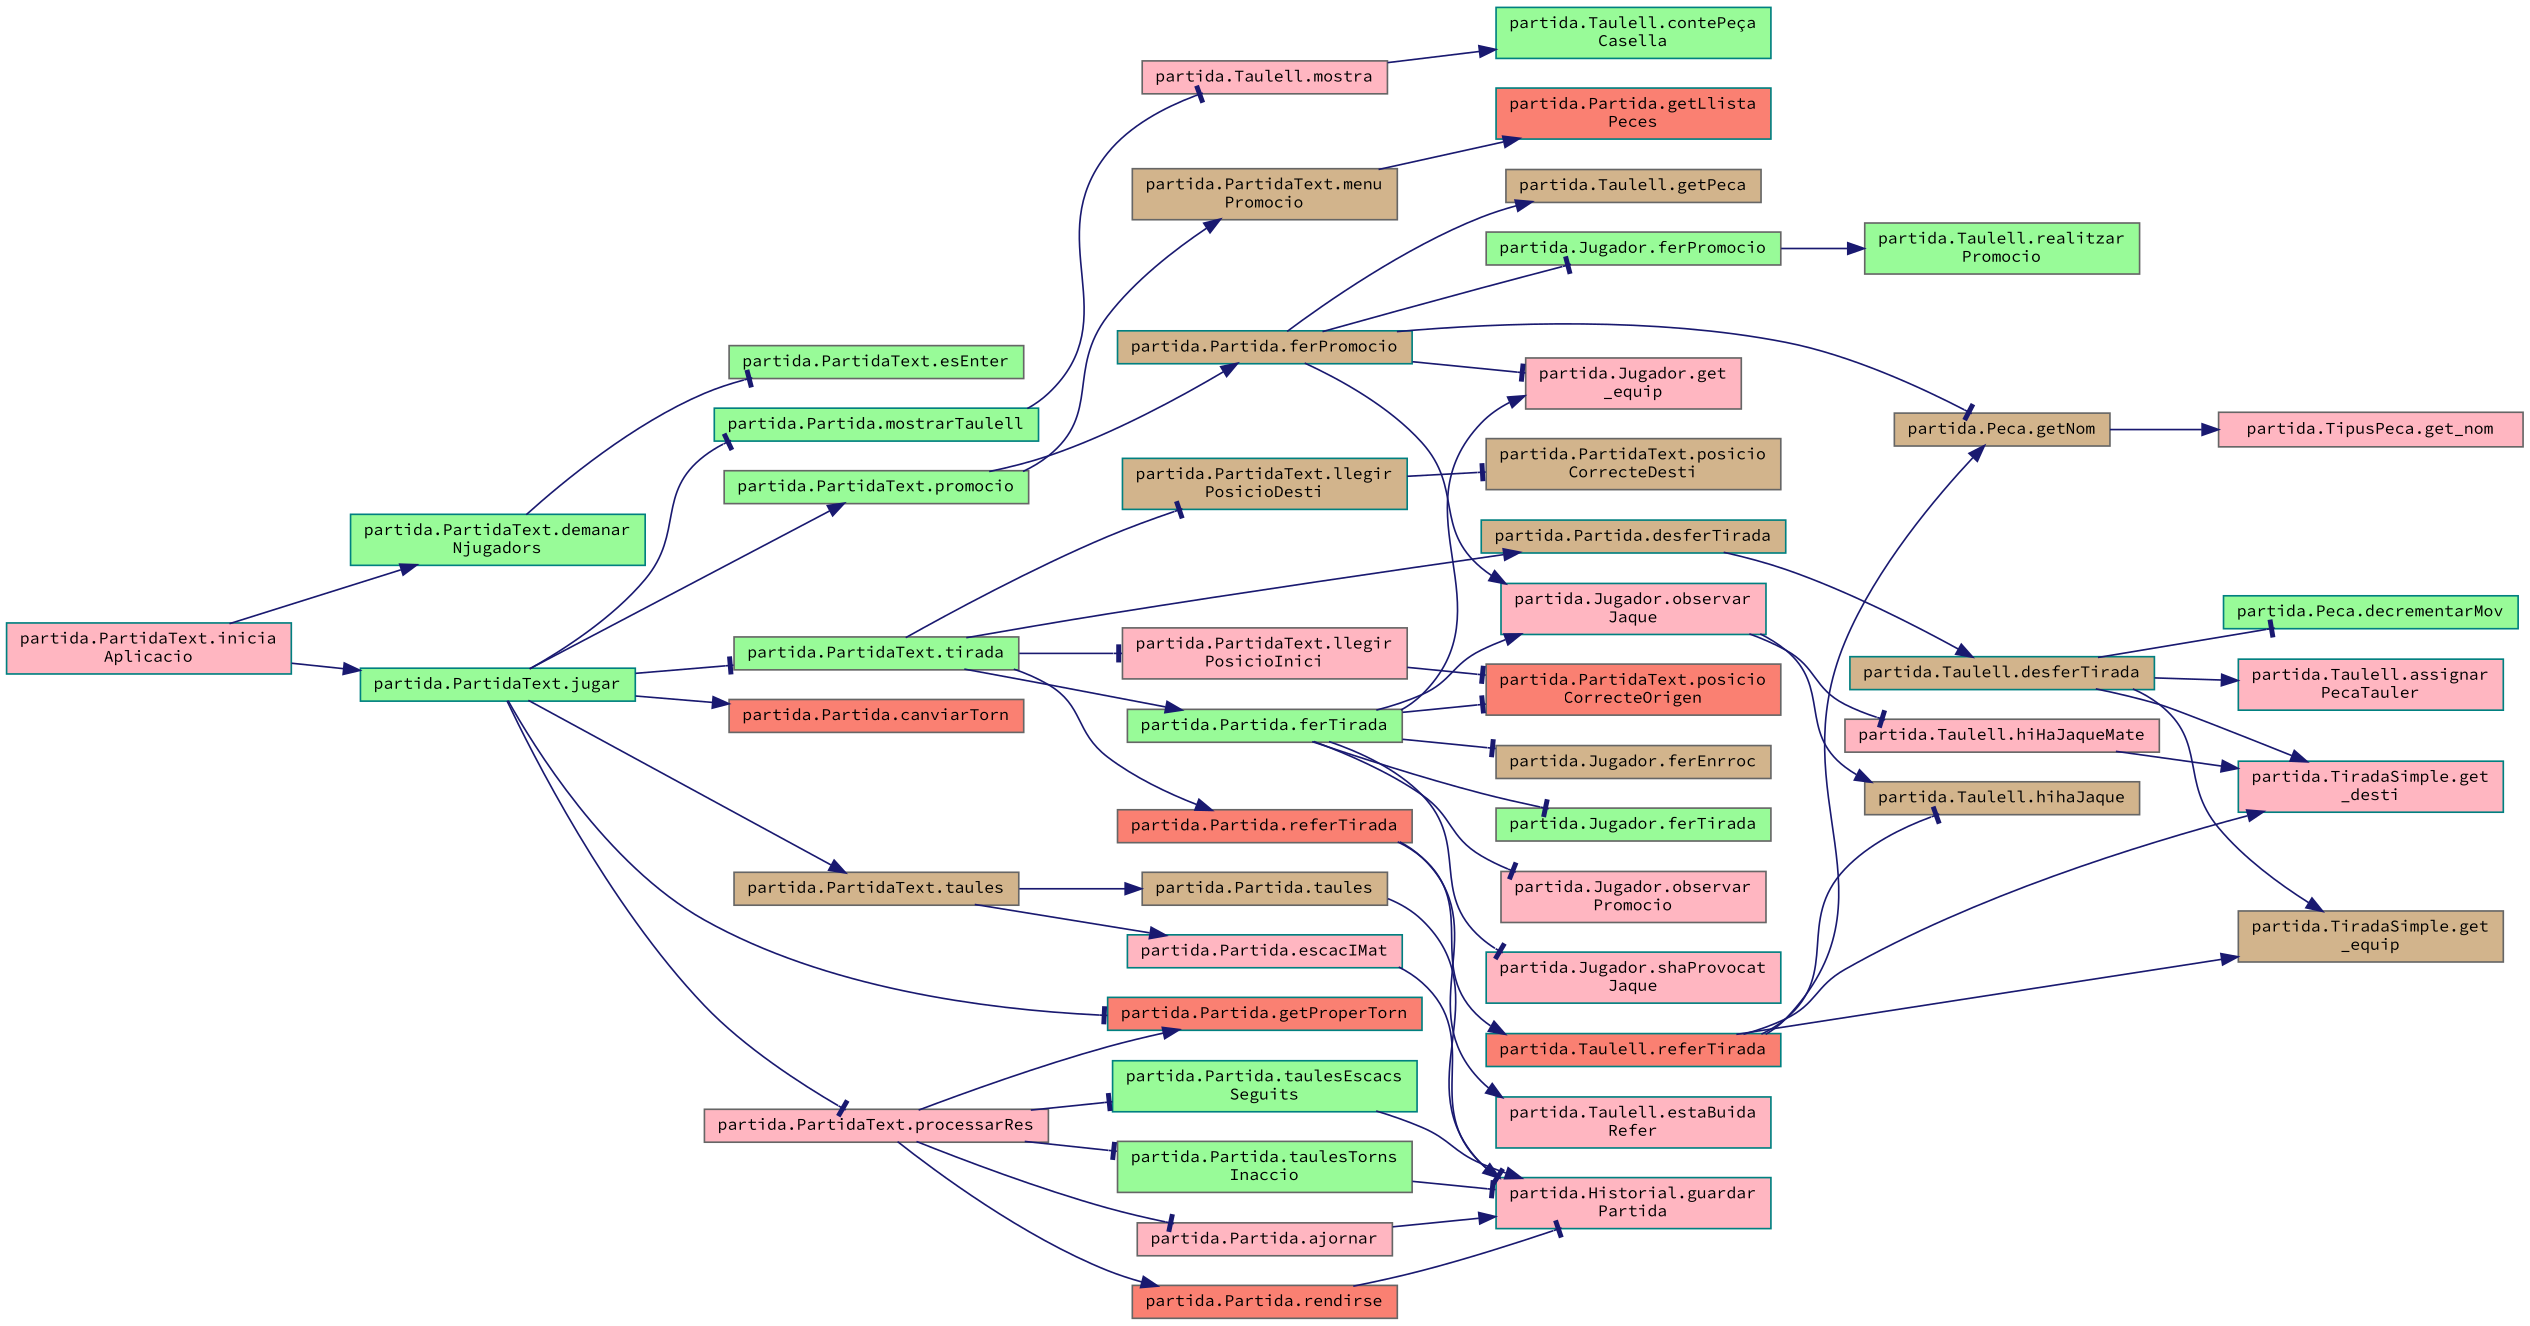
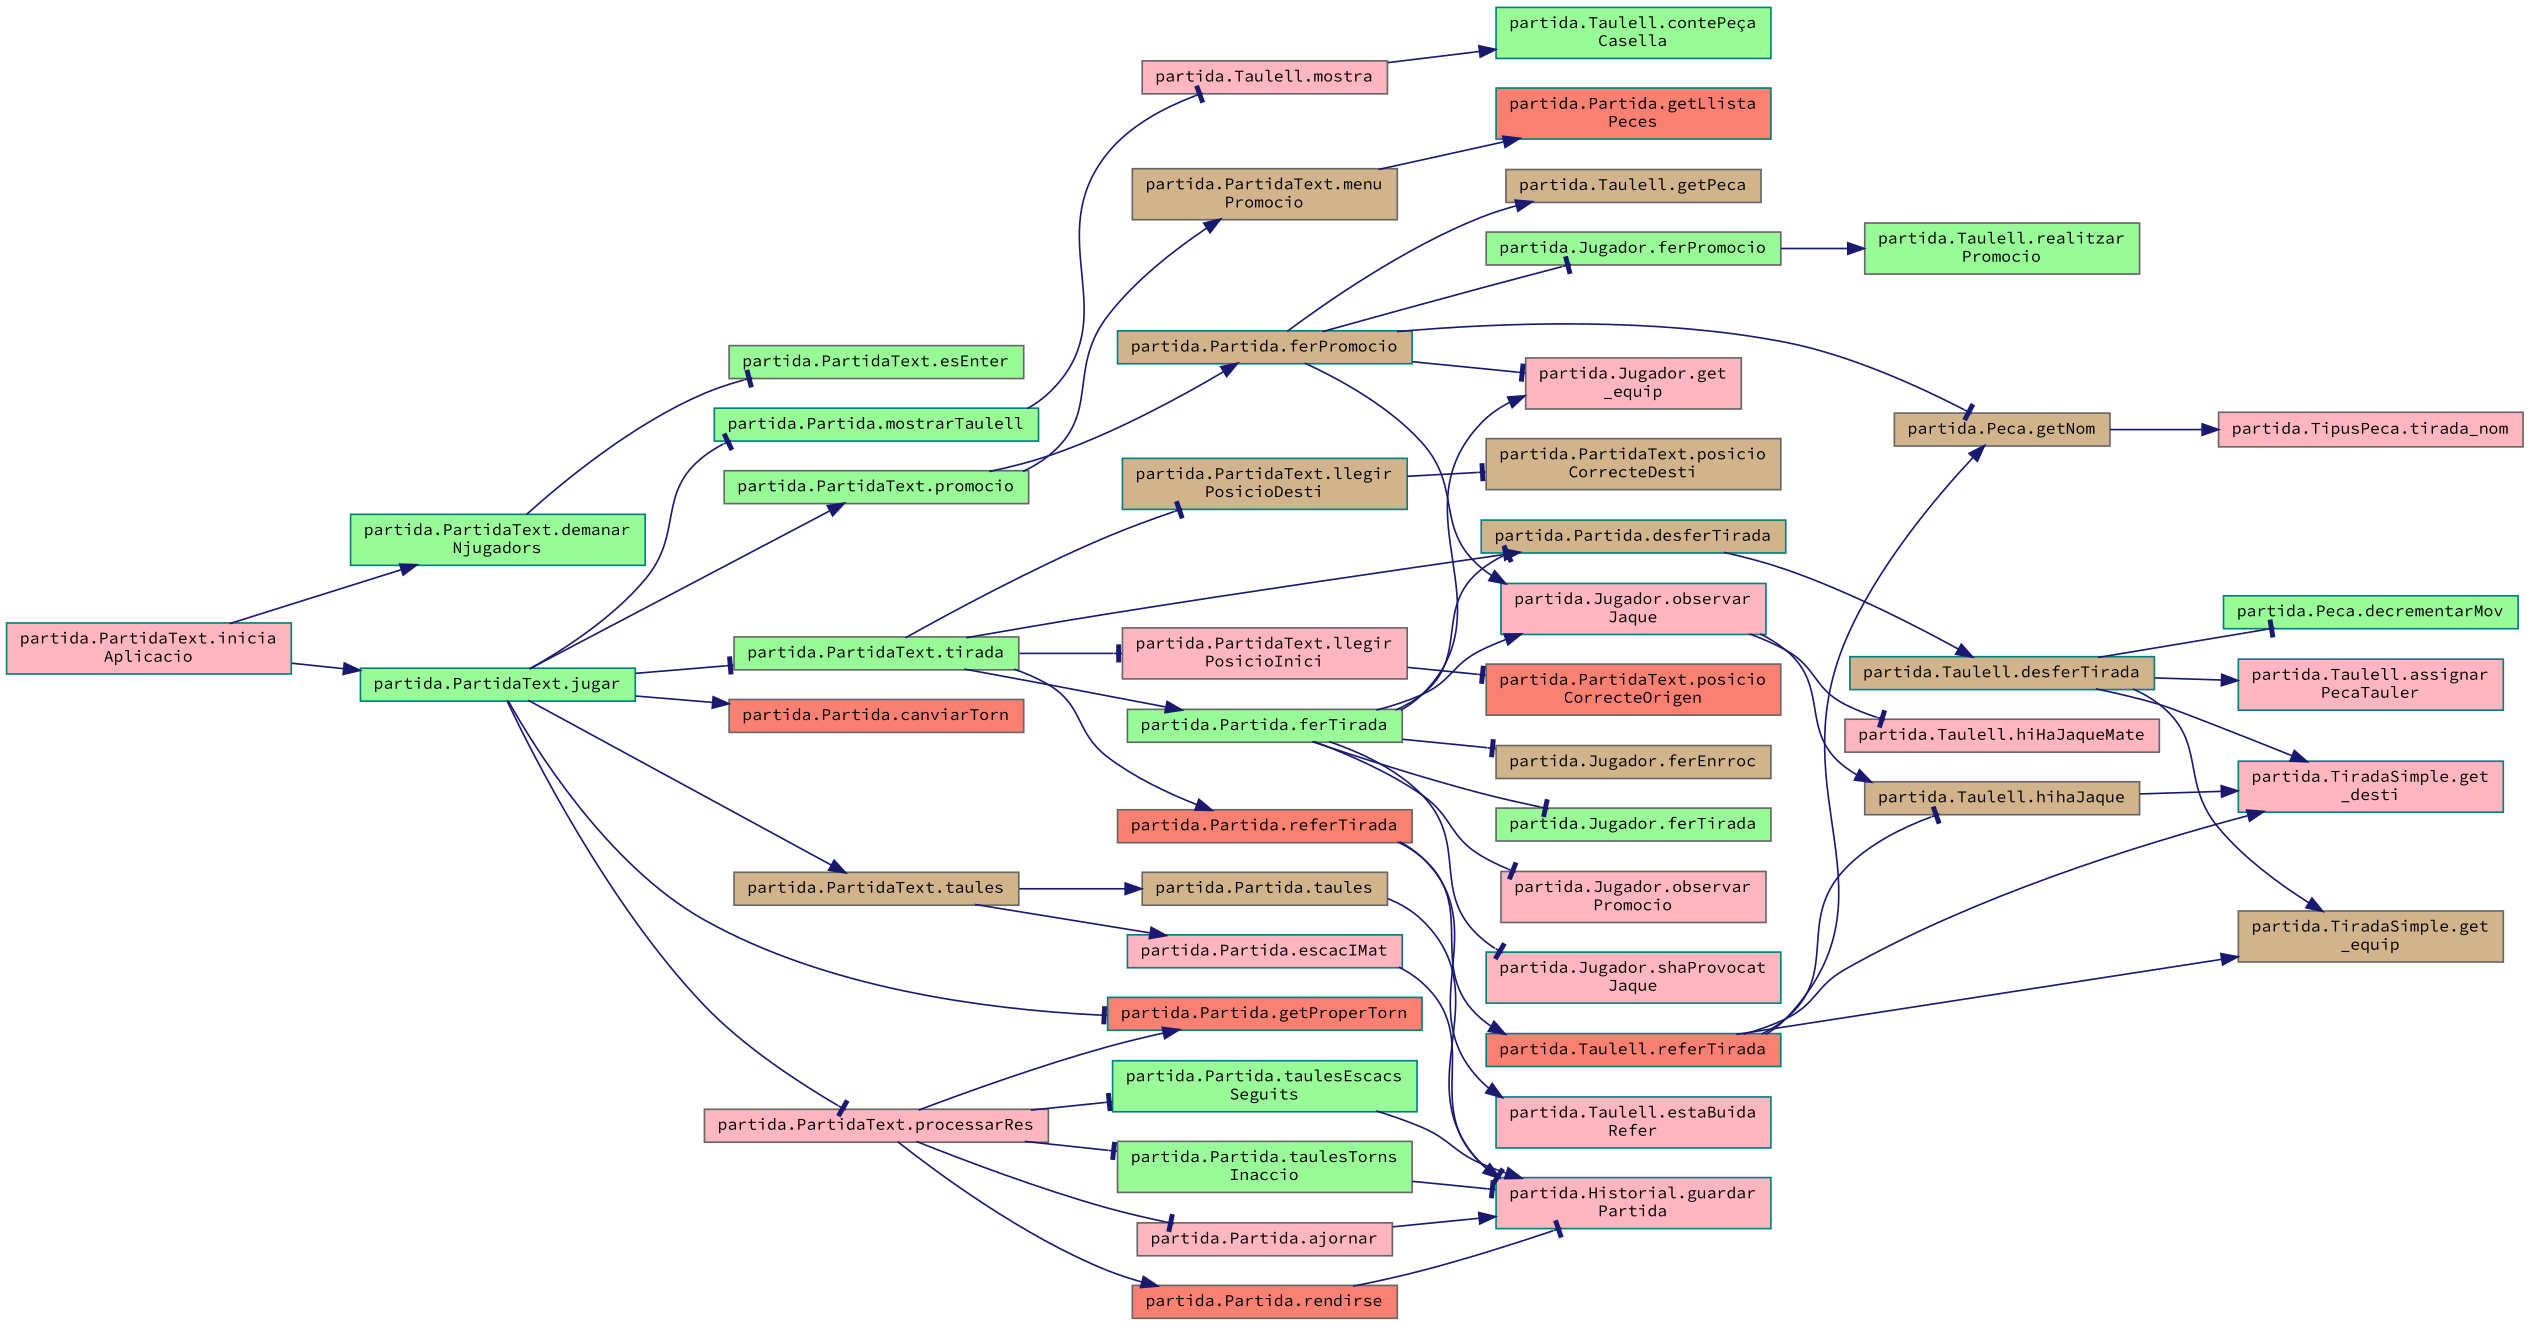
  digraph {
    fontname="Source Code Pro"
    rankdir=LR
    node [color=gray40 fillcolor=lightpink fontname="Source Code Pro" fontsize=10 shape=record style=filled]
    edge [arrowhead=normal color=midnightblue fontname="Source Code Pro" fontsize=10 labelfontname=Helvetica labelfontsize=10 style=solid]
    n1 [color=teal fontcolor=black height=0.2 label="partida.PartidaText.inicia\lAplicacio" width=0.4]
    n2 [color=teal fillcolor=palegreen height=0.2 label="partida.PartidaText.demanar\lNjugadors" width=0.4]
    n3 [color=teal fillcolor=palegreen height=0.2 label="partida.PartidaText.jugar" width=0.4]
    n4 [fillcolor=palegreen height=0.2 label="partida.PartidaText.esEnter" width=0.4]
    n5 [fillcolor=salmon height=0.2 label="partida.Partida.canviarTorn" width=0.4]
    n6 [color=teal fillcolor=salmon height=0.2 label="partida.Partida.getProperTorn" width=0.4]
    n7 [color=teal fillcolor=palegreen height=0.2 label="partida.Partida.mostrarTaulell" width=0.4]
    n8 [height=0.2 label="partida.PartidaText.processarRes" width=0.4]
    n9 [fillcolor=palegreen height=0.2 label="partida.PartidaText.promocio" width=0.4]
    n10 [fillcolor=tan height=0.2 label="partida.PartidaText.taules" width=0.4]
    n11 [fillcolor=palegreen height=0.2 label="partida.PartidaText.tirada" width=0.4]
    n12 [height=0.2 label="partida.Taulell.mostra" width=0.4]
    n13 [height=0.2 label="partida.Partida.ajornar" width=0.4]
    n14 [fillcolor=salmon height=0.2 label="partida.Partida.rendirse" width=0.4]
    n15 [color=teal fillcolor=palegreen height=0.2 label="partida.Partida.taulesEscacs\lSeguits" width=0.4]
    n16 [fillcolor=palegreen height=0.2 label="partida.Partida.taulesTorns\lInaccio" width=0.4]
    n17 [color=teal fillcolor=tan height=0.2 label="partida.Partida.ferPromocio" width=0.4]
    n18 [fillcolor=tan height=0.2 label="partida.PartidaText.menu\lPromocio" width=0.4]
    n19 [color=teal height=0.2 label="partida.Partida.escacIMat" width=0.4]
    n20 [fillcolor=tan height=0.2 label="partida.Partida.taules" width=0.4]
    n21 [color=teal fillcolor=tan height=0.2 label="partida.Partida.desferTirada" width=0.4]
    n22 [fillcolor=palegreen height=0.2 label="partida.Partida.ferTirada" width=0.4]
    n23 [color=teal fillcolor=tan height=0.2 label="partida.PartidaText.llegir\lPosicioDesti" width=0.4]
    n24 [height=0.2 label="partida.PartidaText.llegir\lPosicioInici" width=0.4]
    n25 [fillcolor=salmon height=0.2 label="partida.Partida.referTirada" width=0.4]
    n26 [color=teal fillcolor=palegreen height=0.2 label="partida.Taulell.contePeça\lCasella" width=0.4]
    n27 [color=teal height=0.2 label="partida.Historial.guardar\lPartida" width=0.4]
    n28 [fillcolor=palegreen height=0.2 label="partida.Jugador.ferPromocio" width=0.4]
    n29 [height=0.2 label="partida.Jugador.get\l_equip" width=0.4]
    n30 [fillcolor=tan height=0.2 label="partida.Peca.getNom" width=0.4]
    n31 [fillcolor=tan height=0.2 label="partida.Taulell.getPeca" width=0.4]
    n32 [color=teal height=0.2 label="partida.Jugador.observar\lJaque" width=0.4]
    n33 [color=teal fillcolor=salmon height=0.2 label="partida.Partida.getLlista\lPeces" width=0.4]
    n34 [fillcolor=palegreen height=0.2 label="partida.Taulell.realitzar\lPromocio" width=0.4]
-   n35 [height=0.2 label="partida.TipusPeca.get_nom" width=0.4]
+   n35 [height=0.2 label="partida.TipusPeca.tirada_nom" width=0.4]
    n36 [fillcolor=tan height=0.2 label="partida.Taulell.hihaJaque" width=0.4]
    n37 [height=0.2 label="partida.Taulell.hiHaJaqueMate" width=0.4]
    n38 [color=teal height=0.2 label="partida.TiradaSimple.get\l_desti" width=0.4]
    n39 [color=teal fillcolor=tan height=0.2 label="partida.Taulell.desferTirada" width=0.4]
    n40 [fillcolor=tan height=0.2 label="partida.Jugador.ferEnrroc" width=0.4]
    n41 [fillcolor=palegreen height=0.2 label="partida.Jugador.ferTirada" width=0.4]
    n42 [height=0.2 label="partida.Jugador.observar\lPromocio" width=0.4]
    n43 [color=teal height=0.2 label="partida.Jugador.shaProvocat\lJaque" width=0.4]
    n44 [fillcolor=tan height=0.2 label="partida.PartidaText.posicio\lCorrecteDesti" width=0.4]
    n45 [fillcolor=salmon height=0.2 label="partida.PartidaText.posicio\lCorrecteOrigen" width=0.4]
    n46 [color=teal height=0.2 label="partida.Taulell.estaBuida\lRefer" width=0.4]
    n47 [color=teal fillcolor=salmon height=0.2 label="partida.Taulell.referTirada" width=0.4]
    n48 [color=teal height=0.2 label="partida.Taulell.assignar\lPecaTauler" width=0.4]
    n49 [color=teal fillcolor=palegreen height=0.2 label="partida.Peca.decrementarMov" width=0.4]
    n50 [fillcolor=tan height=0.2 label="partida.TiradaSimple.get\l_equip" width=0.4]
    n1 -> n2
    n1 -> n3
    n2 -> n4 [arrowhead=tee]
    n3 -> n5
    n3 -> n6 [arrowhead=tee]
    n3 -> n7 [arrowhead=tee]
    n3 -> n8 [arrowhead=tee]
    n3 -> n9
    n3 -> n10
    n3 -> n11 [arrowhead=tee]
    n7 -> n12 [arrowhead=tee]
    n8 -> n6
    n8 -> n13 [arrowhead=tee]
    n8 -> n14
    n8 -> n15 [arrowhead=tee]
    n8 -> n16 [arrowhead=tee]
    n9 -> n17
    n9 -> n18
    n10 -> n19
    n10 -> n20
    n11 -> n21
    n11 -> n22
    n11 -> n23 [arrowhead=tee]
    n11 -> n24 [arrowhead=tee]
    n11 -> n25
    n12 -> n26
    n13 -> n27
    n14 -> n27 [arrowhead=tee]
    n15 -> n27
    n16 -> n27 [arrowhead=tee]
    n17 -> n28 [arrowhead=tee]
    n17 -> n29 [arrowhead=tee]
    n17 -> n30 [arrowhead=tee]
    n17 -> n31
    n17 -> n32
    n18 -> n33
    n19 -> n27 [arrowhead=tee]
    n20 -> n27
    n21 -> n39
-   n22 -> n45 [arrowhead=tee]
+   n22 -> n21 [arrowhead=tee]
    n22 -> n29
    n22 -> n32
    n22 -> n40 [arrowhead=tee]
    n22 -> n41 [arrowhead=tee]
    n22 -> n42 [arrowhead=tee]
    n22 -> n43 [arrowhead=tee]
    n23 -> n44 [arrowhead=tee]
    n24 -> n45 [arrowhead=tee]
    n25 -> n46
    n25 -> n47
    n28 -> n34
    n30 -> n35
    n32 -> n36
    n32 -> n37 [arrowhead=tee]
-   n37 -> n38
+   n36 -> n38
    n39 -> n38
    n39 -> n48
    n39 -> n49 [arrowhead=tee]
    n39 -> n50
    n47 -> n30
    n47 -> n36 [arrowhead=tee]
    n47 -> n38
    n47 -> n50
  }
